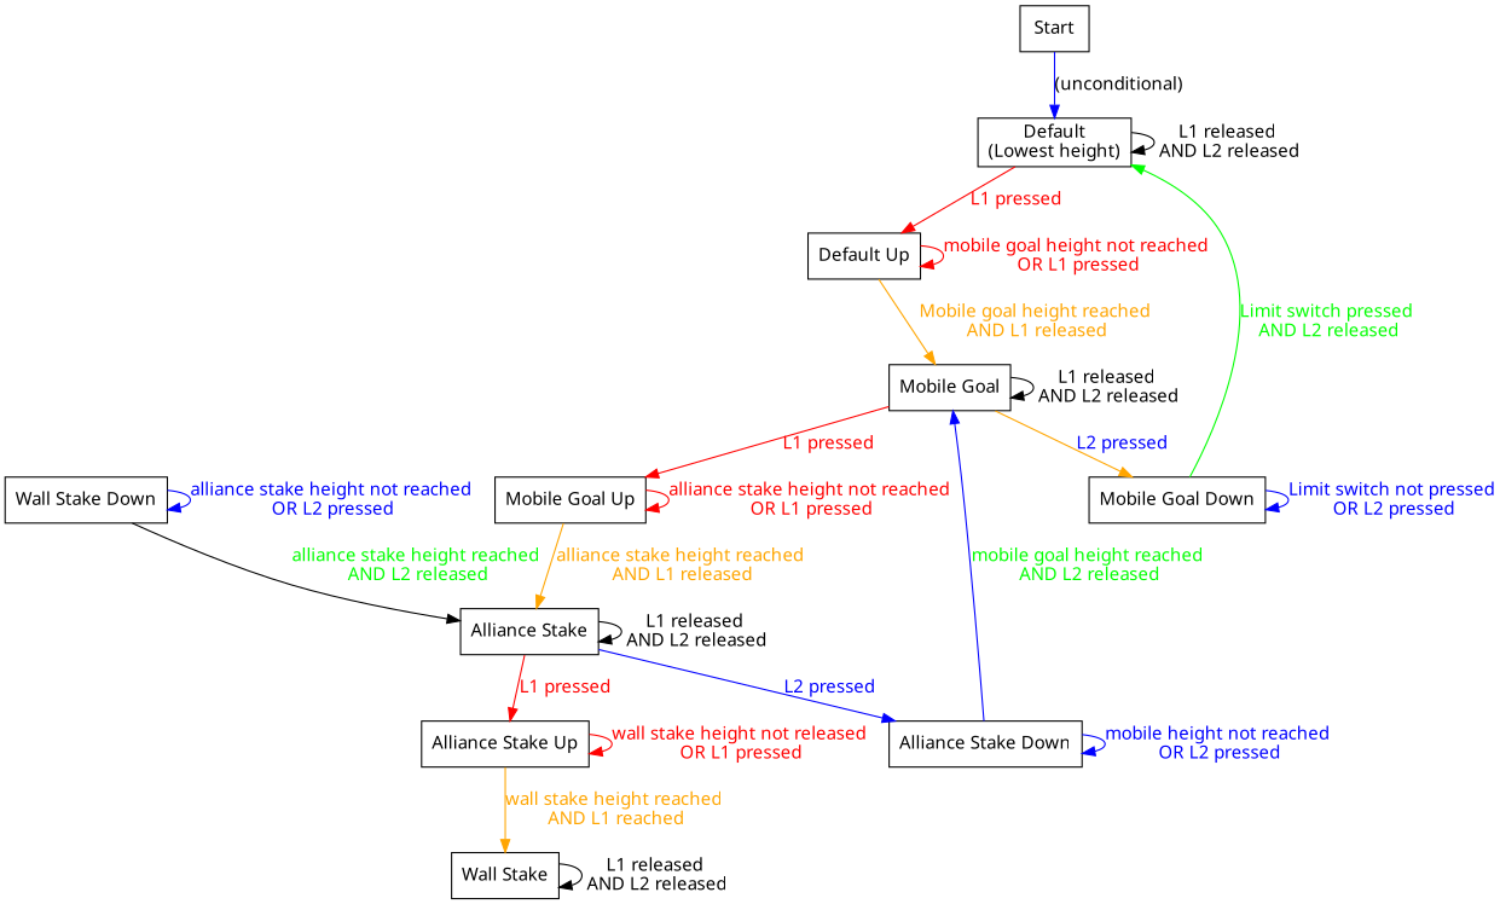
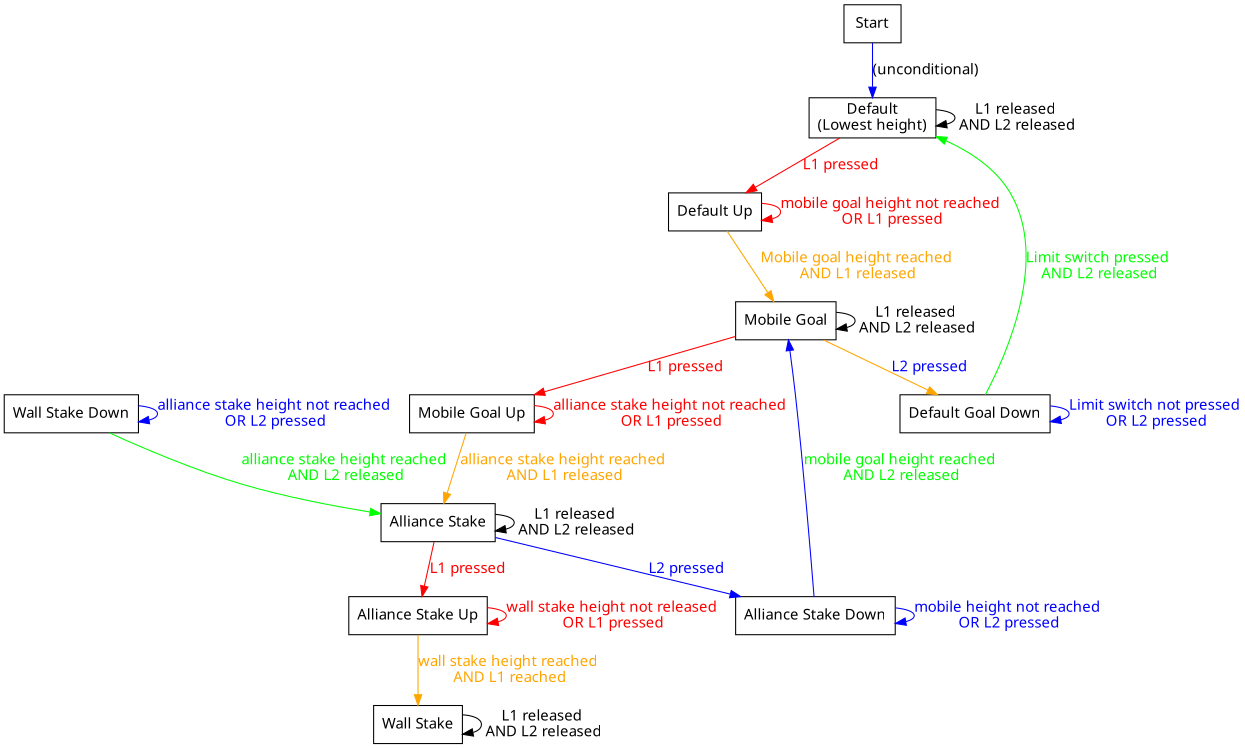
  digraph {
    fontname="Noto Sans"
    nodesep=.25
    rankdir=TB
    node [fontname="Noto Sans" shape=record style=solid]
    edge [fontname="Noto Sans" color=red fontcolor=red]
    n1 [label="Default\n(Lowest height)"]
    n2 [label="Default Up"]
    Start
    n4 [label="Mobile Goal"]
-   n5 [label="Mobile Goal Down"]
+   n5 [label="Default Goal Down"]
    n6 [label="Mobile Goal Up"]
    n7 [label="Alliance Stake"]
    n8 [label="Alliance Stake Down"]
    n9 [label="Alliance Stake Up"]
    n10 [label="Wall Stake"]
    n11 [label="Wall Stake Down"]
    n1 -> n1 [label="L1 released\n AND L2 released" color="" fontcolor=""]
    n1 -> n2 [label="L1 pressed"]
    n2 -> n2 [label="mobile goal height not reached\n OR L1 pressed"]
    n2 -> n4 [color=orange fontcolor=orange label="Mobile goal height reached\n AND L1 released"]
    Start -> n1 [color=blue label="(unconditional)" fontcolor=""]
    n4 -> n4 [label="L1 released\n AND L2 released" color="" fontcolor=""]
    n4 -> n5 [color=orange fontcolor=blue label="L2 pressed"]
    n4 -> n6 [label="L1 pressed"]
    n5 -> n1 [color=lime fontcolor=lime label="Limit switch pressed\n AND L2 released"]
    n5 -> n5 [color=blue fontcolor=blue label="Limit switch not pressed\n OR L2 pressed"]
    n6 -> n6 [label="alliance stake height not reached\n OR L1 pressed"]
    n6 -> n7 [color=orange fontcolor=orange label="alliance stake height reached\n AND L1 released"]
    n7 -> n7 [label="L1 released\n AND L2 released" color="" fontcolor=""]
    n7 -> n8 [color=blue fontcolor=blue label="L2 pressed"]
    n7 -> n9 [label="L1 pressed"]
    n8 -> n4 [color=blue fontcolor=lime label="mobile goal height reached\n AND L2 released"]
    n8 -> n8 [color=blue fontcolor=blue label="mobile height not reached\n OR L2 pressed"]
    n9 -> n9 [label="wall stake height not released\n OR L1 pressed"]
    n9 -> n10 [color=orange fontcolor=orange label="wall stake height reached\n AND L1 reached"]
    n10 -> n10 [label="L1 released\n AND L2 released" color="" fontcolor=""]
-   n11 -> n7 [color=black fontcolor=lime label="alliance stake height reached\n AND L2 released"]
+   n11 -> n7 [color=lime fontcolor=lime label="alliance stake height reached\n AND L2 released"]
    n11 -> n11 [color=blue fontcolor=blue label="alliance stake height not reached\n OR L2 pressed"]
  }
